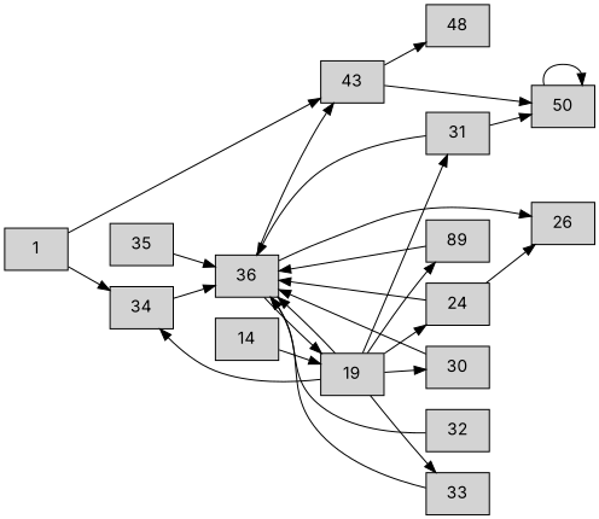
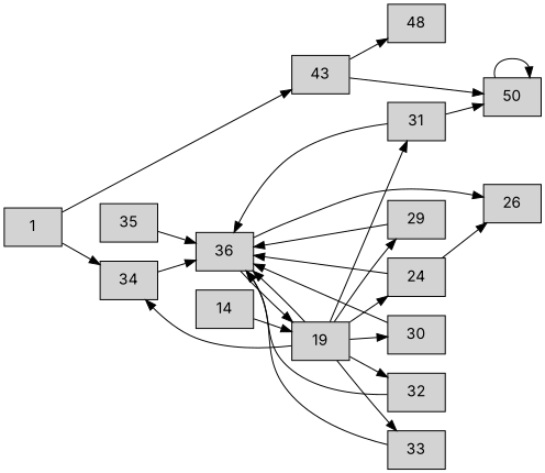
  digraph {
    fontname=Inter
    rankdir=LR
    node [fontname=Inter shape=box style=filled]
    edge [fontname=Inter]
    n1 [label=1]
    n2 [label=43]
    n3 [label=34]
    n4 [label=14]
    n5 [label=19]
    n6 [label=48]
    n7 [label=50]
    n8 [label=24]
-   n9 [label=89]
+   n9 [label=29]
    n10 [label=30]
    n11 [label=31]
    n12 [label=32]
    n13 [label=33]
    n14 [label=36]
    n15 [label=26]
    n16 [label=35]
    n1 -> n2
    n1 -> n3
    n2 -> n6
    n2 -> n7
    n3 -> n14
    n4 -> n5
    n5 -> n3
    n5 -> n8
    n5 -> n9
    n5 -> n10
    n5 -> n11
+   n5 -> n12
    n5 -> n13
    n5 -> n14
    n7 -> n7
    n8 -> n14
    n8 -> n15
    n9 -> n14
    n10 -> n14
    n11 -> n7
    n11 -> n14
    n12 -> n14
    n13 -> n14
-   n14 -> n2
    n14 -> n5
    n14 -> n15
    n16 -> n14
  }
